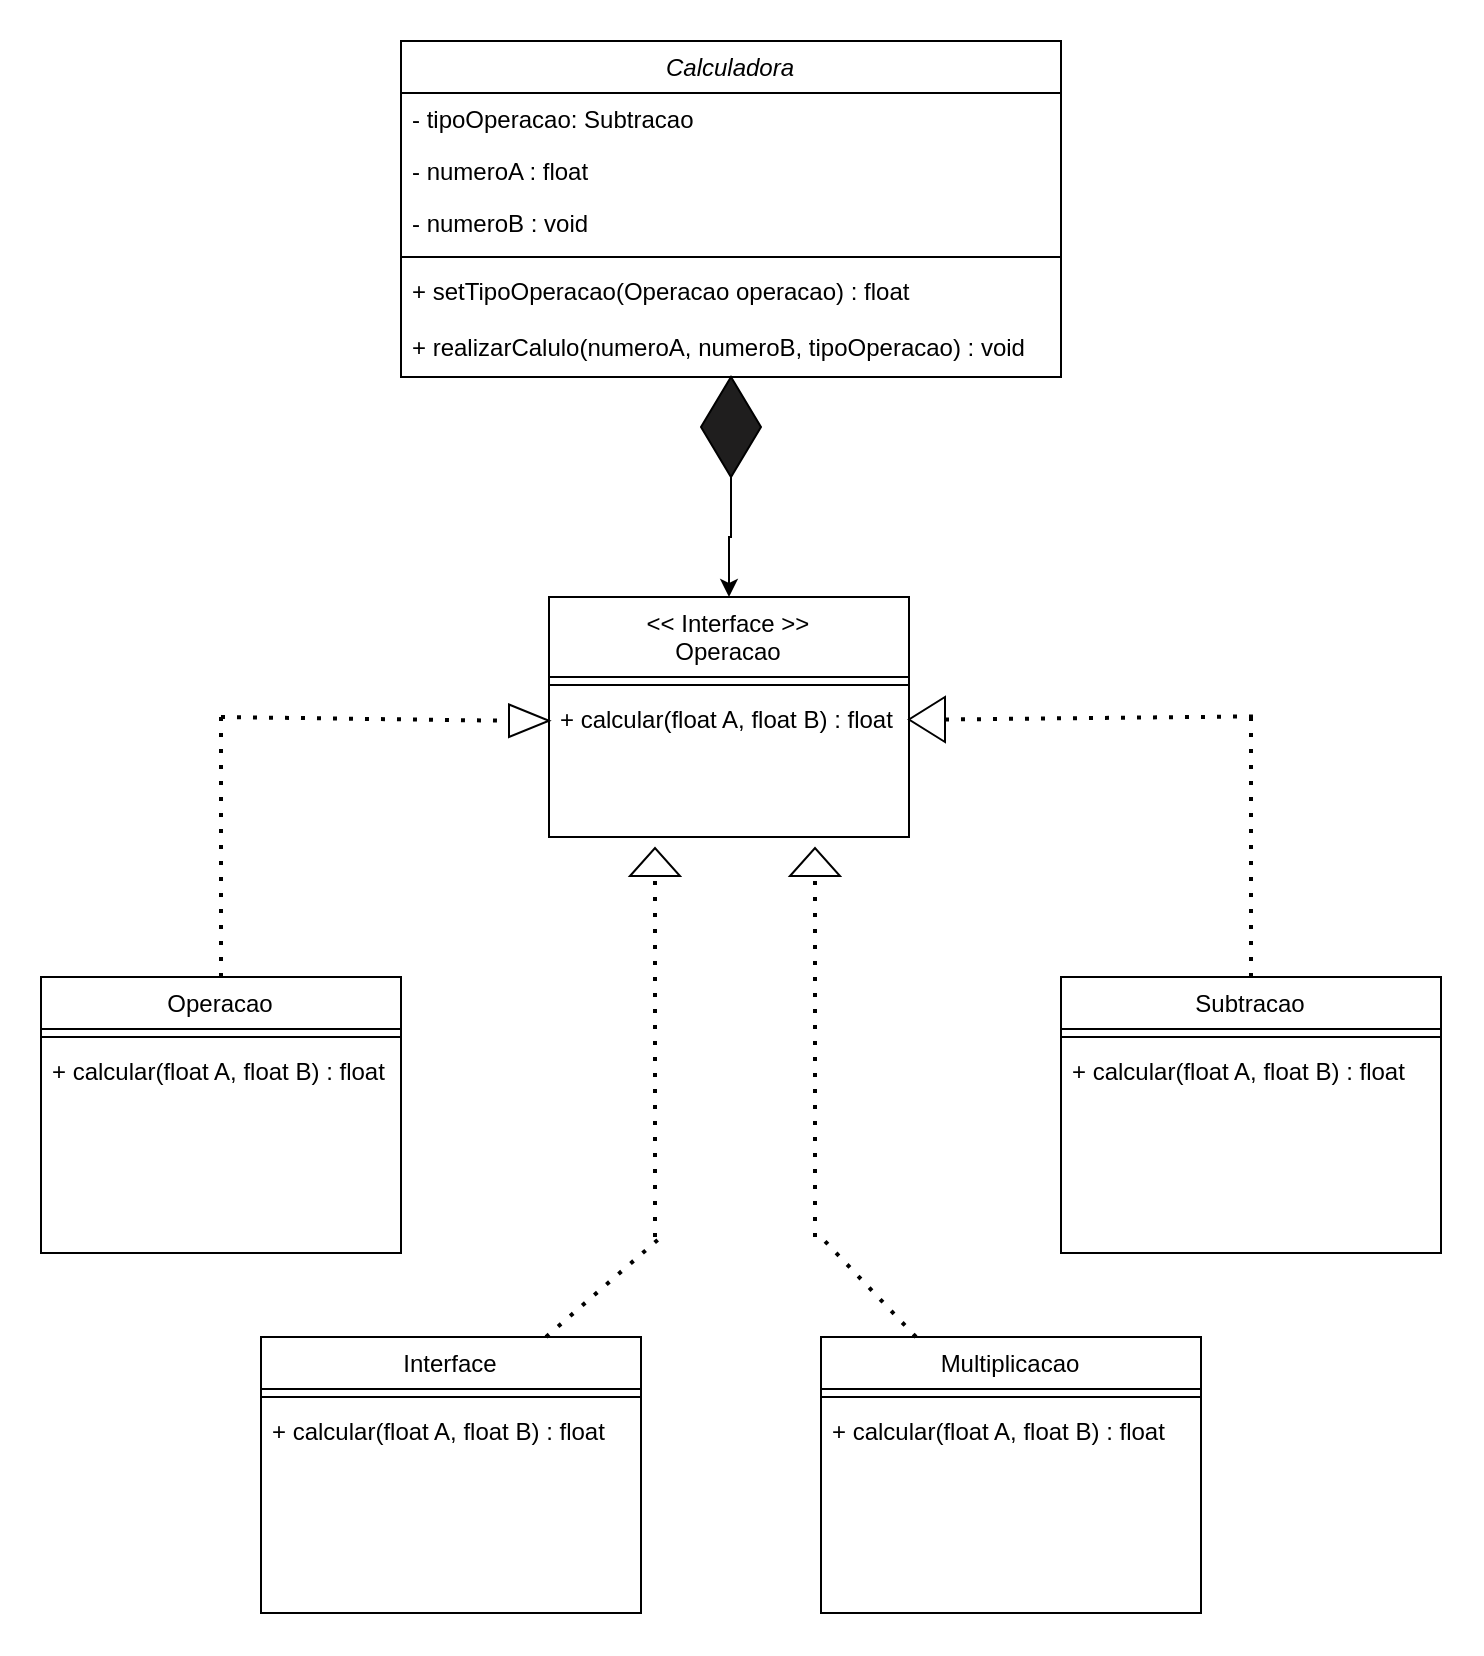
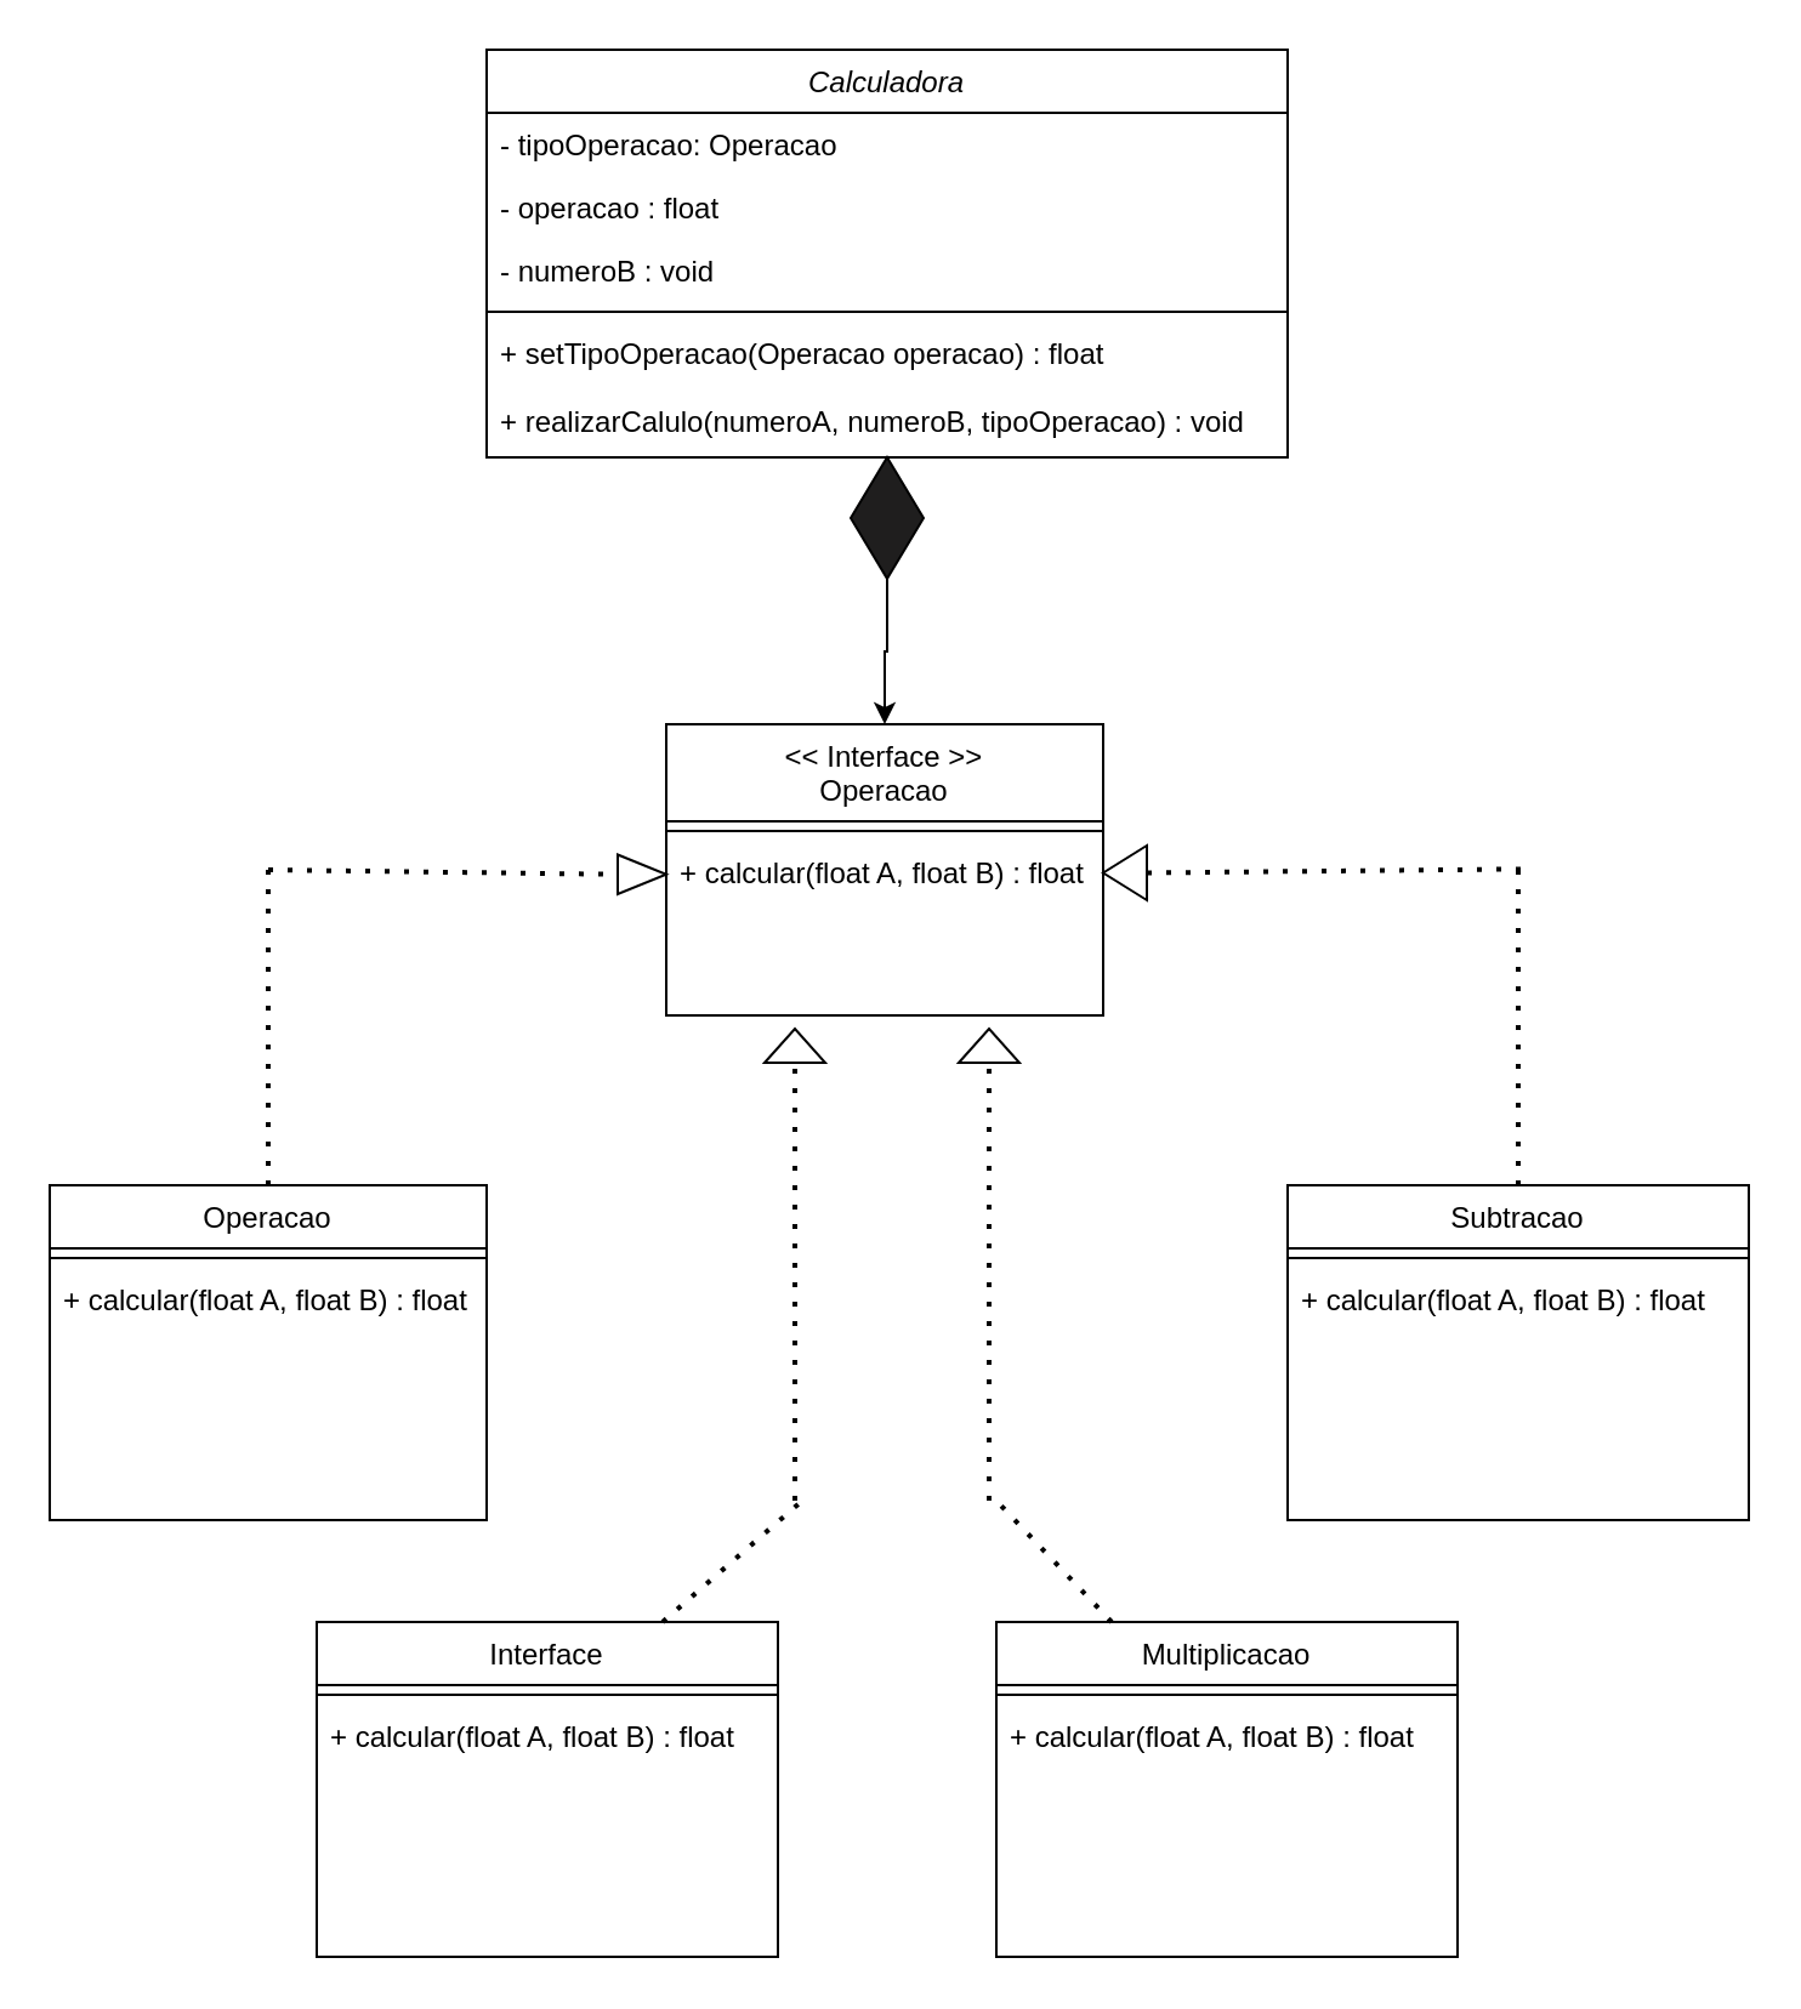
  <mxCell id="0" />
  <mxCell id="1" parent="0" />
  <mxCell id="2" value="Calculadora" style="swimlane;fontStyle=2;align=center;verticalAlign=top;childLayout=stackLayout;horizontal=1;startSize=26;horizontalStack=0;resizeParent=1;resizeLast=0;collapsible=1;marginBottom=0;rounded=0;shadow=0;strokeWidth=1;" parent="1" vertex="1"><mxGeometry x="200" y="20" width="330" height="168" as="geometry"><mxRectangle x="230" y="140" width="160" height="26" as="alternateBounds" /></mxGeometry></mxCell>
- <mxCell id="3" value="- tipoOperacao: Subtracao" style="text;align=left;verticalAlign=top;spacingLeft=4;spacingRight=4;overflow=hidden;rotatable=0;points=[[0,0.5],[1,0.5]];portConstraint=eastwest;rounded=0;shadow=0;html=0;" parent="2" vertex="1"><mxGeometry y="26" width="330" height="26" as="geometry" /></mxCell>
- <mxCell id="4" value="- numeroA : float" style="text;align=left;verticalAlign=top;spacingLeft=4;spacingRight=4;overflow=hidden;rotatable=0;points=[[0,0.5],[1,0.5]];portConstraint=eastwest;rounded=0;shadow=0;html=0;" vertex="1" parent="2"><mxGeometry y="52" width="330" height="26" as="geometry" /></mxCell>
+ <mxCell id="3" value="- tipoOperacao: Operacao" style="text;align=left;verticalAlign=top;spacingLeft=4;spacingRight=4;overflow=hidden;rotatable=0;points=[[0,0.5],[1,0.5]];portConstraint=eastwest;rounded=0;shadow=0;html=0;" parent="2" vertex="1"><mxGeometry y="26" width="330" height="26" as="geometry" /></mxCell>
+ <mxCell id="4" value="- operacao : float" style="text;align=left;verticalAlign=top;spacingLeft=4;spacingRight=4;overflow=hidden;rotatable=0;points=[[0,0.5],[1,0.5]];portConstraint=eastwest;rounded=0;shadow=0;html=0;" vertex="1" parent="2"><mxGeometry y="52" width="330" height="26" as="geometry" /></mxCell>
  <mxCell id="5" value="- numeroB : void" style="text;align=left;verticalAlign=top;spacingLeft=4;spacingRight=4;overflow=hidden;rotatable=0;points=[[0,0.5],[1,0.5]];portConstraint=eastwest;rounded=0;shadow=0;html=0;" parent="2" vertex="1"><mxGeometry y="78" width="330" height="26" as="geometry" /></mxCell>
  <mxCell id="6" value="" style="line;html=1;strokeWidth=1;align=left;verticalAlign=middle;spacingTop=-1;spacingLeft=3;spacingRight=3;rotatable=0;labelPosition=right;points=[];portConstraint=eastwest;" parent="2" vertex="1"><mxGeometry y="104" width="330" height="8" as="geometry" /></mxCell>
  <mxCell id="7" value="+ setTipoOperacao(Operacao operacao) : float" style="text;align=left;verticalAlign=top;spacingLeft=4;spacingRight=4;overflow=hidden;rotatable=0;points=[[0,0.5],[1,0.5]];portConstraint=eastwest;whiteSpace=wrap;" parent="2" vertex="1"><mxGeometry y="112" width="330" height="28" as="geometry" /></mxCell>
  <mxCell id="8" value="+ realizarCalulo(numeroA, numeroB, tipoOperacao) : void" style="text;align=left;verticalAlign=top;spacingLeft=4;spacingRight=4;overflow=hidden;rotatable=0;points=[[0,0.5],[1,0.5]];portConstraint=eastwest;whiteSpace=wrap;" vertex="1" parent="2"><mxGeometry y="140" width="330" height="28" as="geometry" /></mxCell>
  <mxCell id="9" value="&lt;&lt; Interface &gt;&gt;&#10;Operacao" style="swimlane;fontStyle=0;align=center;verticalAlign=top;childLayout=stackLayout;horizontal=1;startSize=40;horizontalStack=0;resizeParent=1;resizeLast=0;collapsible=1;marginBottom=0;rounded=0;shadow=0;strokeWidth=1;" parent="1" vertex="1"><mxGeometry x="274" y="298" width="180" height="120" as="geometry"><mxRectangle x="550" y="140" width="160" height="26" as="alternateBounds" /></mxGeometry></mxCell>
  <mxCell id="10" value="" style="line;html=1;strokeWidth=1;align=left;verticalAlign=middle;spacingTop=-1;spacingLeft=3;spacingRight=3;rotatable=0;labelPosition=right;points=[];portConstraint=eastwest;" parent="9" vertex="1"><mxGeometry y="40" width="180" height="8" as="geometry" /></mxCell>
  <mxCell id="11" value="+ calcular(float A, float B) : float" style="text;align=left;verticalAlign=top;spacingLeft=4;spacingRight=4;overflow=hidden;rotatable=0;points=[[0,0.5],[1,0.5]];portConstraint=eastwest;" parent="9" vertex="1"><mxGeometry y="48" width="180" height="26" as="geometry" /></mxCell>
  <mxCell id="12" value="Operacao" style="swimlane;fontStyle=0;align=center;verticalAlign=top;childLayout=stackLayout;horizontal=1;startSize=26;horizontalStack=0;resizeParent=1;resizeLast=0;collapsible=1;marginBottom=0;rounded=0;shadow=0;strokeWidth=1;" vertex="1" parent="1"><mxGeometry x="20" y="488" width="180" height="138" as="geometry"><mxRectangle x="130" y="380" width="160" height="26" as="alternateBounds" /></mxGeometry></mxCell>
  <mxCell id="13" value="" style="line;html=1;strokeWidth=1;align=left;verticalAlign=middle;spacingTop=-1;spacingLeft=3;spacingRight=3;rotatable=0;labelPosition=right;points=[];portConstraint=eastwest;" vertex="1" parent="12"><mxGeometry y="26" width="180" height="8" as="geometry" /></mxCell>
  <mxCell id="14" value="+ calcular(float A, float B) : float" style="text;align=left;verticalAlign=top;spacingLeft=4;spacingRight=4;overflow=hidden;rotatable=0;points=[[0,0.5],[1,0.5]];portConstraint=eastwest;" vertex="1" parent="12"><mxGeometry y="34" width="180" height="26" as="geometry" /></mxCell>
  <mxCell id="15" value="Multiplicacao" style="swimlane;fontStyle=0;align=center;verticalAlign=top;childLayout=stackLayout;horizontal=1;startSize=26;horizontalStack=0;resizeParent=1;resizeLast=0;collapsible=1;marginBottom=0;rounded=0;shadow=0;strokeWidth=1;" vertex="1" parent="1"><mxGeometry x="410" y="668" width="190" height="138" as="geometry"><mxRectangle x="130" y="380" width="160" height="26" as="alternateBounds" /></mxGeometry></mxCell>
  <mxCell id="16" value="" style="line;html=1;strokeWidth=1;align=left;verticalAlign=middle;spacingTop=-1;spacingLeft=3;spacingRight=3;rotatable=0;labelPosition=right;points=[];portConstraint=eastwest;" vertex="1" parent="15"><mxGeometry y="26" width="190" height="8" as="geometry" /></mxCell>
  <mxCell id="17" value="+ calcular(float A, float B) : float" style="text;align=left;verticalAlign=top;spacingLeft=4;spacingRight=4;overflow=hidden;rotatable=0;points=[[0,0.5],[1,0.5]];portConstraint=eastwest;" vertex="1" parent="15"><mxGeometry y="34" width="190" height="26" as="geometry" /></mxCell>
  <mxCell id="18" value="Subtracao" style="swimlane;fontStyle=0;align=center;verticalAlign=top;childLayout=stackLayout;horizontal=1;startSize=26;horizontalStack=0;resizeParent=1;resizeLast=0;collapsible=1;marginBottom=0;rounded=0;shadow=0;strokeWidth=1;" vertex="1" parent="1"><mxGeometry x="530" y="488" width="190" height="138" as="geometry"><mxRectangle x="130" y="380" width="160" height="26" as="alternateBounds" /></mxGeometry></mxCell>
  <mxCell id="19" value="" style="line;html=1;strokeWidth=1;align=left;verticalAlign=middle;spacingTop=-1;spacingLeft=3;spacingRight=3;rotatable=0;labelPosition=right;points=[];portConstraint=eastwest;" vertex="1" parent="18"><mxGeometry y="26" width="190" height="8" as="geometry" /></mxCell>
  <mxCell id="20" value="+ calcular(float A, float B) : float" style="text;align=left;verticalAlign=top;spacingLeft=4;spacingRight=4;overflow=hidden;rotatable=0;points=[[0,0.5],[1,0.5]];portConstraint=eastwest;" vertex="1" parent="18"><mxGeometry y="34" width="190" height="26" as="geometry" /></mxCell>
  <mxCell id="21" value="Interface" style="swimlane;fontStyle=0;align=center;verticalAlign=top;childLayout=stackLayout;horizontal=1;startSize=26;horizontalStack=0;resizeParent=1;resizeLast=0;collapsible=1;marginBottom=0;rounded=0;shadow=0;strokeWidth=1;" vertex="1" parent="1"><mxGeometry x="130" y="668" width="190" height="138" as="geometry"><mxRectangle x="130" y="380" width="160" height="26" as="alternateBounds" /></mxGeometry></mxCell>
  <mxCell id="22" value="" style="line;html=1;strokeWidth=1;align=left;verticalAlign=middle;spacingTop=-1;spacingLeft=3;spacingRight=3;rotatable=0;labelPosition=right;points=[];portConstraint=eastwest;" vertex="1" parent="21"><mxGeometry y="26" width="190" height="8" as="geometry" /></mxCell>
  <mxCell id="23" value="+ calcular(float A, float B) : float" style="text;align=left;verticalAlign=top;spacingLeft=4;spacingRight=4;overflow=hidden;rotatable=0;points=[[0,0.5],[1,0.5]];portConstraint=eastwest;" vertex="1" parent="21"><mxGeometry y="34" width="190" height="26" as="geometry" /></mxCell>
  <mxCell id="24" style="edgeStyle=orthogonalEdgeStyle;rounded=0;orthogonalLoop=1;jettySize=auto;html=1;exitX=0.5;exitY=1;exitDx=0;exitDy=0;entryX=0.5;entryY=0;entryDx=0;entryDy=0;" edge="1" parent="1" source="25" target="9"><mxGeometry relative="1" as="geometry" /></mxCell>
  <mxCell id="25" value="" style="rhombus;whiteSpace=wrap;html=1;fillColor=#1f1e1e;" vertex="1" parent="1"><mxGeometry x="350" y="188" width="30" height="50" as="geometry" /></mxCell>
  <mxCell id="26" value="" style="triangle;whiteSpace=wrap;html=1;" vertex="1" parent="1"><mxGeometry x="254" y="351.75" width="20" height="16.25" as="geometry" /></mxCell>
  <mxCell id="27" value="" style="endArrow=none;dashed=1;html=1;dashPattern=1 3;strokeWidth=2;rounded=0;exitX=0.5;exitY=0;exitDx=0;exitDy=0;" edge="1" parent="1" source="12"><mxGeometry width="50" height="50" relative="1" as="geometry"><mxPoint x="110" y="438" as="sourcePoint" /><mxPoint x="110" y="358" as="targetPoint" /></mxGeometry></mxCell>
  <mxCell id="28" value="" style="endArrow=none;dashed=1;html=1;dashPattern=1 3;strokeWidth=2;rounded=0;entryX=0;entryY=0.5;entryDx=0;entryDy=0;" edge="1" parent="1" target="26"><mxGeometry width="50" height="50" relative="1" as="geometry"><mxPoint x="110" y="358" as="sourcePoint" /><mxPoint x="240" y="358" as="targetPoint" /></mxGeometry></mxCell>
  <mxCell id="29" value="" style="endArrow=none;dashed=1;html=1;dashPattern=1 3;strokeWidth=2;rounded=0;exitX=0.5;exitY=0;exitDx=0;exitDy=0;" edge="1" parent="1" source="18"><mxGeometry width="50" height="50" relative="1" as="geometry"><mxPoint x="620" y="458" as="sourcePoint" /><mxPoint x="625" y="358" as="targetPoint" /></mxGeometry></mxCell>
  <mxCell id="30" value="" style="triangle;whiteSpace=wrap;html=1;rotation=-180;" vertex="1" parent="1"><mxGeometry x="454" y="348" width="18" height="22.5" as="geometry" /></mxCell>
  <mxCell id="31" value="" style="endArrow=none;dashed=1;html=1;dashPattern=1 3;strokeWidth=2;rounded=0;entryX=0;entryY=0.5;entryDx=0;entryDy=0;exitX=0;exitY=0.5;exitDx=0;exitDy=0;" edge="1" parent="1" source="30"><mxGeometry width="50" height="50" relative="1" as="geometry"><mxPoint x="480" y="357.66" as="sourcePoint" /><mxPoint x="630" y="357.66" as="targetPoint" /></mxGeometry></mxCell>
  <mxCell id="32" value="" style="endArrow=none;dashed=1;html=1;dashPattern=1 3;strokeWidth=2;rounded=0;exitX=0.75;exitY=0;exitDx=0;exitDy=0;" edge="1" parent="1" source="21"><mxGeometry width="50" height="50" relative="1" as="geometry"><mxPoint x="290" y="628" as="sourcePoint" /><mxPoint x="330" y="618" as="targetPoint" /></mxGeometry></mxCell>
  <mxCell id="33" value="" style="endArrow=none;dashed=1;html=1;dashPattern=1 3;strokeWidth=2;rounded=0;entryX=0;entryY=0.5;entryDx=0;entryDy=0;" edge="1" parent="1" target="34"><mxGeometry width="50" height="50" relative="1" as="geometry"><mxPoint x="327" y="618" as="sourcePoint" /><mxPoint x="326.66" y="448" as="targetPoint" /></mxGeometry></mxCell>
  <mxCell id="34" value="" style="triangle;whiteSpace=wrap;html=1;rotation=-90;" vertex="1" parent="1"><mxGeometry x="320" y="418" width="14" height="25" as="geometry" /></mxCell>
  <mxCell id="35" value="" style="endArrow=none;dashed=1;html=1;dashPattern=1 3;strokeWidth=2;rounded=0;entryX=0;entryY=0.5;entryDx=0;entryDy=0;" edge="1" parent="1" target="36"><mxGeometry width="50" height="50" relative="1" as="geometry"><mxPoint x="407" y="618" as="sourcePoint" /><mxPoint x="406.66" y="467" as="targetPoint" /></mxGeometry></mxCell>
  <mxCell id="36" value="" style="triangle;whiteSpace=wrap;html=1;rotation=-90;" vertex="1" parent="1"><mxGeometry x="400" y="418" width="14" height="25" as="geometry" /></mxCell>
  <mxCell id="37" value="" style="endArrow=none;dashed=1;html=1;dashPattern=1 3;strokeWidth=2;rounded=0;exitX=0.25;exitY=0;exitDx=0;exitDy=0;" edge="1" parent="1" source="15"><mxGeometry width="50" height="50" relative="1" as="geometry"><mxPoint x="440" y="643" as="sourcePoint" /><mxPoint x="410" y="618" as="targetPoint" /></mxGeometry></mxCell>
